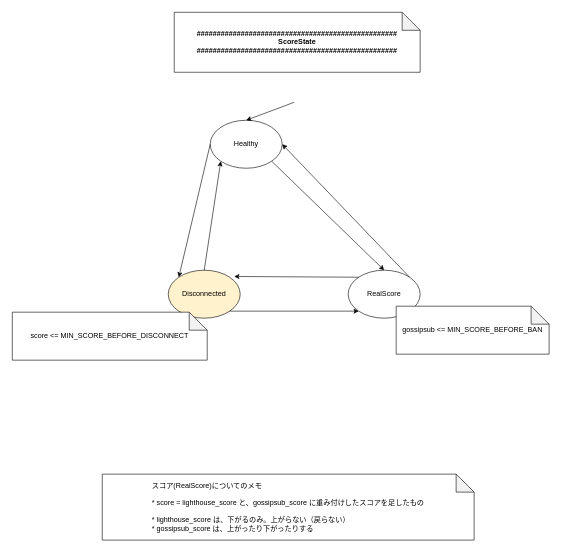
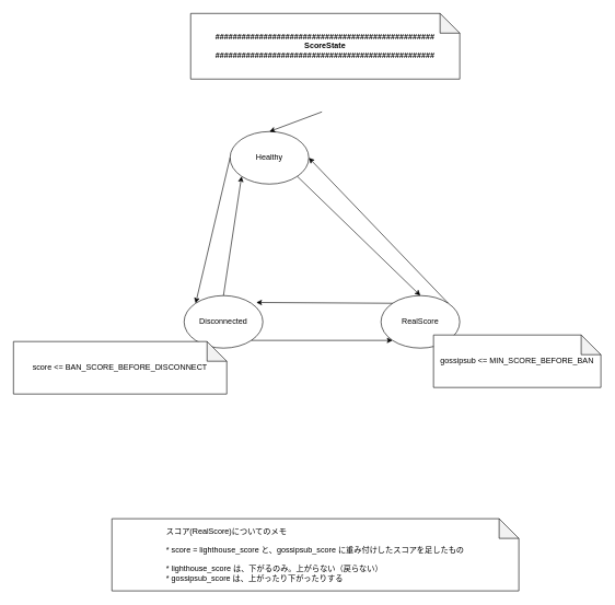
  <mxCell id="0" />
  <mxCell id="1" parent="0" />
  <mxCell id="2" value="##################################################&lt;br&gt;ScoreState&lt;br&gt;##################################################" style="shape=note;whiteSpace=wrap;html=1;backgroundOutline=1;darkOpacity=0.05;fontStyle=1" parent="1" vertex="1"><mxGeometry x="290" y="20" width="410" height="100" as="geometry" /></mxCell>
  <mxCell id="3" value="Healthy" style="ellipse;whiteSpace=wrap;html=1;" vertex="1" parent="1"><mxGeometry x="350" y="200" width="120" height="80" as="geometry" /></mxCell>
  <mxCell id="4" value="&lt;div style=&quot;text-align: left&quot;&gt;&lt;span style=&quot;font-weight: normal&quot;&gt;スコア(RealScore)についてのメモ&lt;/span&gt;&lt;/div&gt;&lt;div style=&quot;text-align: left&quot;&gt;&lt;span style=&quot;font-weight: normal&quot;&gt;&lt;br&gt;&lt;/span&gt;&lt;/div&gt;&lt;div style=&quot;text-align: left&quot;&gt;&lt;span style=&quot;font-weight: normal&quot;&gt;* score =&amp;nbsp;lighthouse_score と、&lt;/span&gt;&lt;span style=&quot;font-weight: 400&quot;&gt;gossipsub_score に重み付けしたスコアを足したもの&lt;/span&gt;&lt;/div&gt;&lt;div style=&quot;text-align: left&quot;&gt;&lt;span style=&quot;font-weight: 400&quot;&gt;&lt;br&gt;&lt;/span&gt;&lt;/div&gt;&lt;div style=&quot;text-align: left&quot;&gt;&lt;span style=&quot;font-weight: 400&quot;&gt;* lighthouse_score は、下がるのみ。上がらない（戻らない）&lt;/span&gt;&lt;/div&gt;&lt;div style=&quot;text-align: left&quot;&gt;&lt;span style=&quot;font-weight: 400&quot;&gt;* gossipsub_score は、上がったり下がったりする&lt;/span&gt;&lt;/div&gt;" style="shape=note;whiteSpace=wrap;html=1;backgroundOutline=1;darkOpacity=0.05;fontStyle=1" vertex="1" parent="1"><mxGeometry x="170" y="790" width="620" height="110" as="geometry" /></mxCell>
  <mxCell id="5" value="" style="endArrow=classic;html=1;entryX=0.5;entryY=0;entryDx=0;entryDy=0;" edge="1" parent="1" target="3"><mxGeometry width="50" height="50" relative="1" as="geometry"><mxPoint x="490" y="170" as="sourcePoint" /><mxPoint x="570" y="150" as="targetPoint" /></mxGeometry></mxCell>
- <mxCell id="6" value="Disconnected" style="ellipse;whiteSpace=wrap;html=1;fillColor=#fff2cc;" vertex="1" parent="1"><mxGeometry x="280" y="450" width="120" height="80" as="geometry" /></mxCell>
+ <mxCell id="6" value="Disconnected" style="ellipse;whiteSpace=wrap;html=1;" vertex="1" parent="1"><mxGeometry x="280" y="450" width="120" height="80" as="geometry" /></mxCell>
  <mxCell id="7" value="RealScore" style="ellipse;whiteSpace=wrap;html=1;" vertex="1" parent="1"><mxGeometry x="580" y="450" width="120" height="80" as="geometry" /></mxCell>
  <mxCell id="8" value="" style="endArrow=classic;html=1;entryX=0;entryY=0;entryDx=0;entryDy=0;exitX=0;exitY=0.5;exitDx=0;exitDy=0;" edge="1" parent="1" source="3" target="6"><mxGeometry width="50" height="50" relative="1" as="geometry"><mxPoint x="500" y="180" as="sourcePoint" /><mxPoint x="500" y="260" as="targetPoint" /></mxGeometry></mxCell>
  <mxCell id="9" value="" style="endArrow=classic;html=1;entryX=0;entryY=1;entryDx=0;entryDy=0;exitX=1;exitY=1;exitDx=0;exitDy=0;" edge="1" parent="1" source="6" target="7"><mxGeometry width="50" height="50" relative="1" as="geometry"><mxPoint x="440" y="300" as="sourcePoint" /><mxPoint x="307.574" y="471.716" as="targetPoint" /></mxGeometry></mxCell>
  <mxCell id="10" value="" style="endArrow=classic;html=1;entryX=0.5;entryY=0;entryDx=0;entryDy=0;exitX=1;exitY=1;exitDx=0;exitDy=0;" edge="1" parent="1" source="3" target="7"><mxGeometry width="50" height="50" relative="1" as="geometry"><mxPoint x="392.426" y="528.284" as="sourcePoint" /><mxPoint x="607.574" y="528.284" as="targetPoint" /></mxGeometry></mxCell>
  <mxCell id="11" value="" style="endArrow=classic;html=1;exitX=0;exitY=0;exitDx=0;exitDy=0;entryX=0.917;entryY=0.131;entryDx=0;entryDy=0;entryPerimeter=0;" edge="1" parent="1" source="7" target="6"><mxGeometry width="50" height="50" relative="1" as="geometry"><mxPoint x="392.426" y="528.284" as="sourcePoint" /><mxPoint x="410" y="560" as="targetPoint" /></mxGeometry></mxCell>
  <mxCell id="12" value="" style="endArrow=classic;html=1;exitX=0.5;exitY=0;exitDx=0;exitDy=0;entryX=0;entryY=1;entryDx=0;entryDy=0;" edge="1" parent="1" source="6" target="3"><mxGeometry width="50" height="50" relative="1" as="geometry"><mxPoint x="607.574" y="471.716" as="sourcePoint" /><mxPoint x="400.04" y="470.48" as="targetPoint" /></mxGeometry></mxCell>
  <mxCell id="13" value="" style="endArrow=classic;html=1;exitX=1;exitY=0;exitDx=0;exitDy=0;entryX=1;entryY=0.5;entryDx=0;entryDy=0;" edge="1" parent="1" source="7" target="3"><mxGeometry width="50" height="50" relative="1" as="geometry"><mxPoint x="700" y="230" as="sourcePoint" /><mxPoint x="760" y="250" as="targetPoint" /></mxGeometry></mxCell>
  <mxCell id="14" value="&lt;span style=&quot;font-weight: 400&quot;&gt;gossipsub &amp;lt;=&amp;nbsp;MIN_SCORE_BEFORE_BAN&lt;/span&gt;" style="shape=note;whiteSpace=wrap;html=1;backgroundOutline=1;darkOpacity=0.05;fontStyle=1" vertex="1" parent="1"><mxGeometry x="660" y="510" width="255" height="80" as="geometry" /></mxCell>
- <mxCell id="15" value="&lt;span style=&quot;font-weight: 400&quot;&gt;score &amp;lt;=&amp;nbsp;&lt;/span&gt;&lt;span style=&quot;font-weight: 400&quot;&gt;MIN_SCORE_BEFORE_DISCONNECT&lt;/span&gt;" style="shape=note;whiteSpace=wrap;html=1;backgroundOutline=1;darkOpacity=0.05;fontStyle=1" vertex="1" parent="1"><mxGeometry x="20" y="520" width="325" height="80" as="geometry" /></mxCell>
+ <mxCell id="15" value="&lt;span style=&quot;font-weight: 400&quot;&gt;score &amp;lt;=&amp;nbsp;&lt;/span&gt;&lt;span style=&quot;font-weight: 400&quot;&gt;BAN_SCORE_BEFORE_DISCONNECT&lt;/span&gt;" style="shape=note;whiteSpace=wrap;html=1;backgroundOutline=1;darkOpacity=0.05;fontStyle=1" vertex="1" parent="1"><mxGeometry x="20" y="520" width="325" height="80" as="geometry" /></mxCell>
